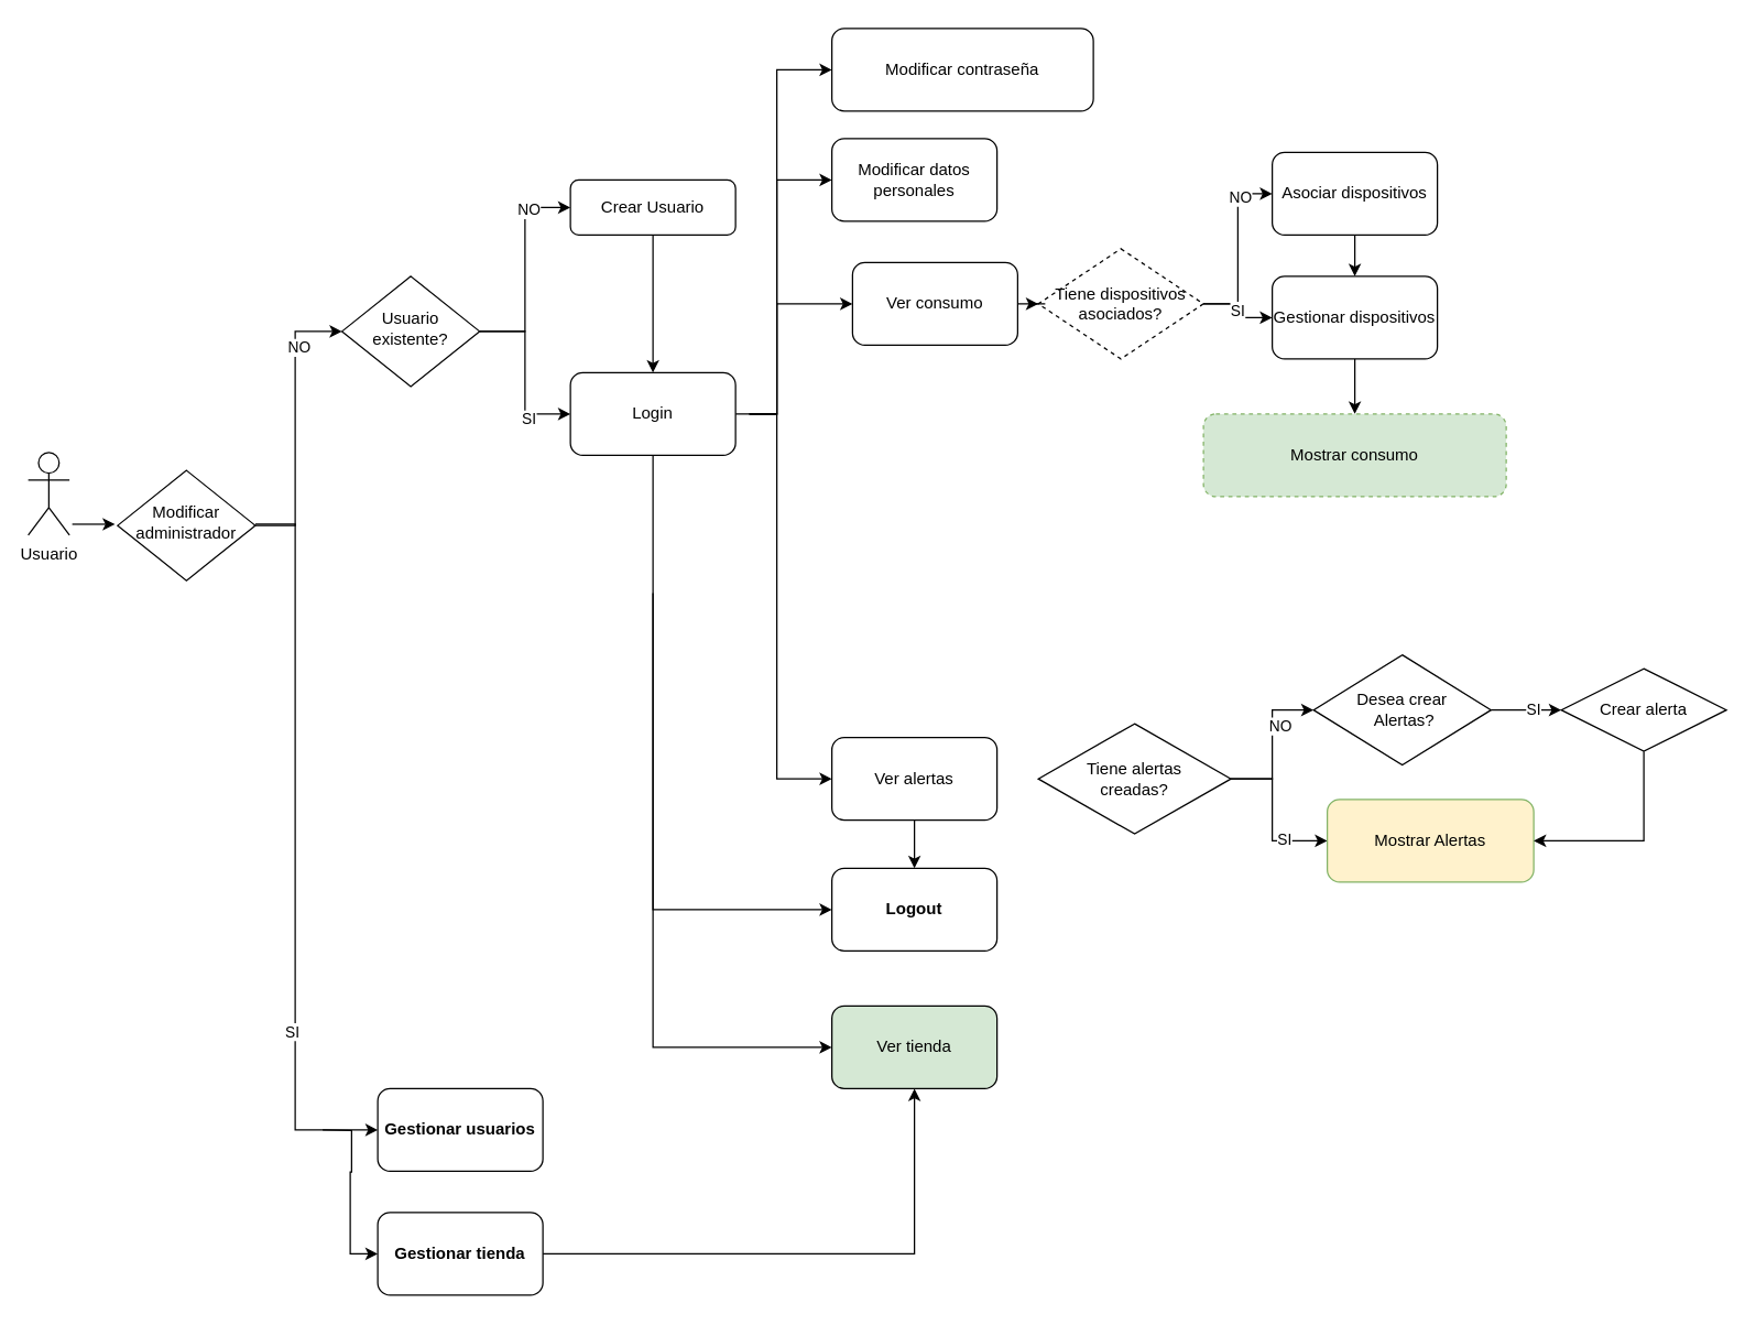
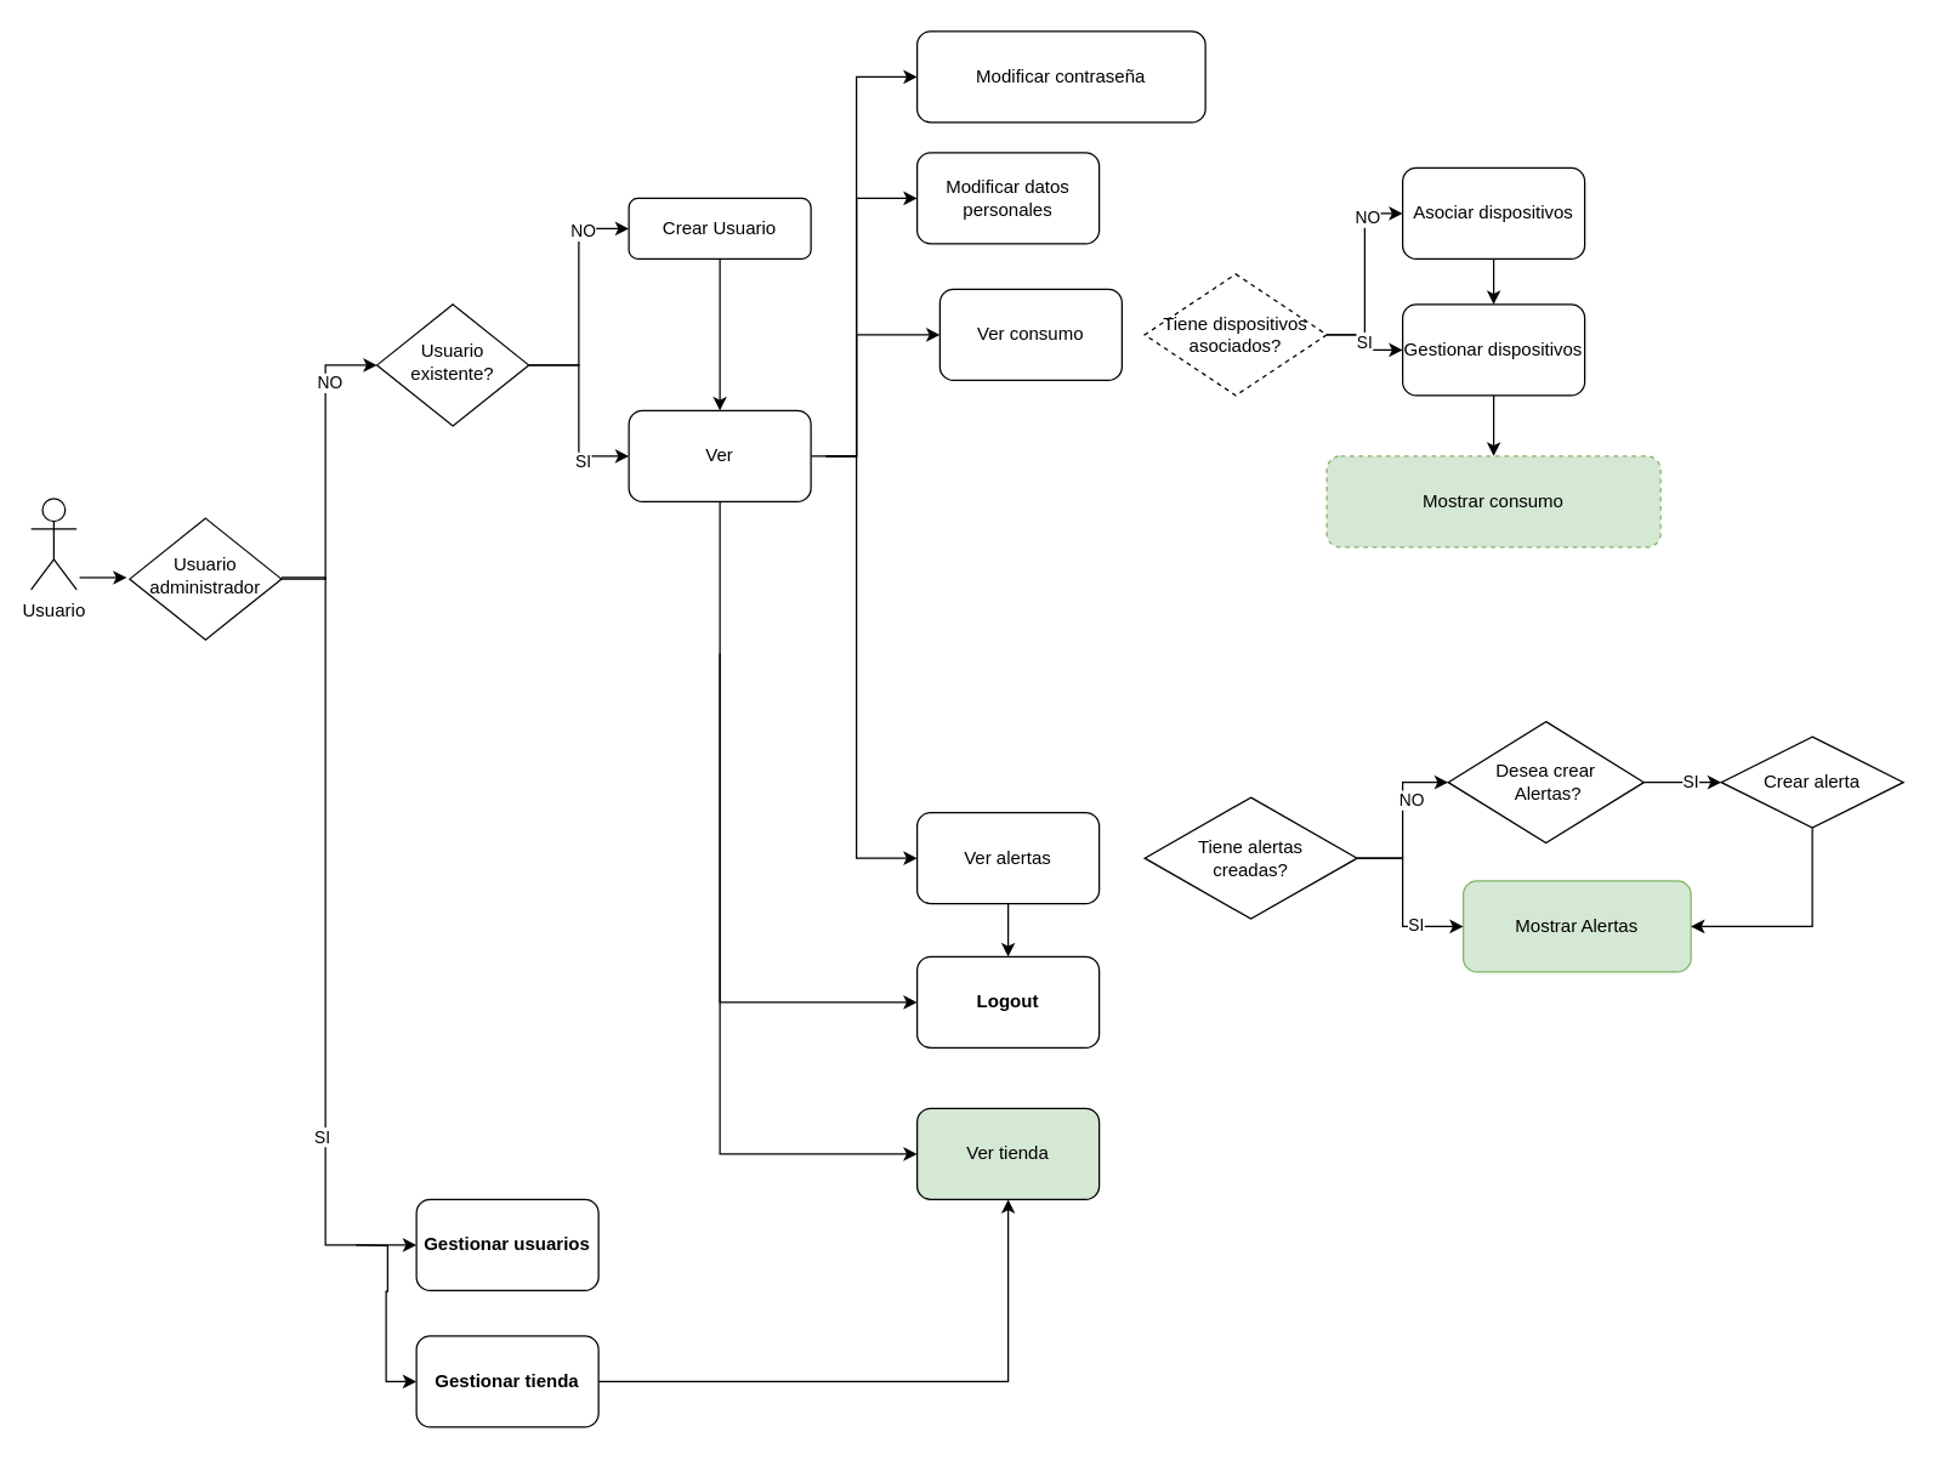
  <mxCell id="0" />
  <mxCell id="1" parent="0" />
  <mxCell id="2" style="edgeStyle=orthogonalEdgeStyle;rounded=0;orthogonalLoop=1;jettySize=auto;html=1;" parent="1" source="6" target="13" edge="1"><mxGeometry relative="1" as="geometry" /></mxCell>
  <mxCell id="3" value="SI" style="edgeLabel;html=1;align=center;verticalAlign=middle;resizable=0;points=[];" parent="2" vertex="1" connectable="0"><mxGeometry x="0.5" y="-3" relative="1" as="geometry"><mxPoint as="offset" /></mxGeometry></mxCell>
  <mxCell id="4" style="edgeStyle=orthogonalEdgeStyle;rounded=0;orthogonalLoop=1;jettySize=auto;html=1;entryX=0;entryY=0.5;entryDx=0;entryDy=0;" parent="1" source="6" target="9" edge="1"><mxGeometry relative="1" as="geometry" /></mxCell>
  <mxCell id="5" value="NO" style="edgeLabel;html=1;align=center;verticalAlign=middle;resizable=0;points=[];" parent="4" vertex="1" connectable="0"><mxGeometry x="0.56" y="-2" relative="1" as="geometry"><mxPoint as="offset" /></mxGeometry></mxCell>
  <mxCell id="6" value="&lt;font style=&quot;vertical-align: inherit;&quot;&gt;&lt;font style=&quot;vertical-align: inherit;&quot;&gt;Usuario existente?&lt;/font&gt;&lt;/font&gt;" style="rhombus;whiteSpace=wrap;html=1;shadow=0;fontFamily=Helvetica;fontSize=12;align=center;strokeWidth=1;spacing=6;spacingTop=-4;" parent="1" vertex="1"><mxGeometry x="248" y="200" width="100" height="80" as="geometry" /></mxCell>
  <mxCell id="7" style="edgeStyle=orthogonalEdgeStyle;rounded=0;orthogonalLoop=1;jettySize=auto;html=1;" parent="1" edge="1"><mxGeometry relative="1" as="geometry"><mxPoint x="52" y="380.067" as="sourcePoint" /><mxPoint x="83.083" y="380.067" as="targetPoint" /></mxGeometry></mxCell>
  <mxCell id="8" style="edgeStyle=orthogonalEdgeStyle;rounded=0;orthogonalLoop=1;jettySize=auto;html=1;entryX=0.5;entryY=0;entryDx=0;entryDy=0;" parent="1" source="9" target="13" edge="1"><mxGeometry relative="1" as="geometry" /></mxCell>
  <mxCell id="9" value="Crear Usuario" style="rounded=1;whiteSpace=wrap;html=1;fontSize=12;glass=0;strokeWidth=1;shadow=0;" parent="1" vertex="1"><mxGeometry x="414" y="130" width="120" height="40" as="geometry" /></mxCell>
  <mxCell id="10" value="Usuario" style="shape=umlActor;verticalLabelPosition=bottom;verticalAlign=top;html=1;outlineConnect=0;" parent="1" vertex="1"><mxGeometry x="20" y="328" width="30" height="60" as="geometry" /></mxCell>
  <mxCell id="11" style="edgeStyle=orthogonalEdgeStyle;rounded=0;orthogonalLoop=1;jettySize=auto;html=1;entryX=0;entryY=0.5;entryDx=0;entryDy=0;" parent="1" source="13" target="35" edge="1"><mxGeometry relative="1" as="geometry"><Array as="points"><mxPoint x="564" y="300" /><mxPoint x="564" y="220" /></Array></mxGeometry></mxCell>
  <mxCell id="12" style="edgeStyle=orthogonalEdgeStyle;rounded=0;orthogonalLoop=1;jettySize=auto;html=1;entryX=0;entryY=0.5;entryDx=0;entryDy=0;" parent="1" target="37" edge="1"><mxGeometry relative="1" as="geometry"><mxPoint x="544" y="300" as="sourcePoint" /><Array as="points"><mxPoint x="564" y="300" /><mxPoint x="564" y="565" /></Array></mxGeometry></mxCell>
- <mxCell id="13" value="Login" style="rounded=1;whiteSpace=wrap;html=1;" parent="1" vertex="1"><mxGeometry x="414" y="270" width="120" height="60" as="geometry" /></mxCell>
+ <mxCell id="13" value="Ver" style="rounded=1;whiteSpace=wrap;html=1;" parent="1" vertex="1"><mxGeometry x="414" y="270" width="120" height="60" as="geometry" /></mxCell>
  <mxCell id="14" style="edgeStyle=orthogonalEdgeStyle;rounded=0;orthogonalLoop=1;jettySize=auto;html=1;entryX=0;entryY=0.5;entryDx=0;entryDy=0;" parent="1" source="17" target="19" edge="1"><mxGeometry relative="1" as="geometry" /></mxCell>
  <mxCell id="15" value="NO" style="edgeLabel;html=1;align=center;verticalAlign=middle;resizable=0;points=[];" parent="14" vertex="1" connectable="0"><mxGeometry x="0.585" y="-1" relative="1" as="geometry"><mxPoint as="offset" /></mxGeometry></mxCell>
  <mxCell id="16" value="SI" style="edgeStyle=orthogonalEdgeStyle;rounded=0;orthogonalLoop=1;jettySize=auto;html=1;" parent="1" source="17" target="21" edge="1"><mxGeometry relative="1" as="geometry" /></mxCell>
  <mxCell id="17" value="Tiene dispositivos asociados?" style="rhombus;whiteSpace=wrap;html=1;dashed=1;" parent="1" vertex="1"><mxGeometry x="754" y="180" width="120" height="80" as="geometry" /></mxCell>
  <mxCell id="18" style="edgeStyle=orthogonalEdgeStyle;rounded=0;orthogonalLoop=1;jettySize=auto;html=1;entryX=0.5;entryY=0;entryDx=0;entryDy=0;" parent="1" source="19" target="21" edge="1"><mxGeometry relative="1" as="geometry" /></mxCell>
  <mxCell id="19" value="Asociar dispositivos" style="rounded=1;whiteSpace=wrap;html=1;" parent="1" vertex="1"><mxGeometry x="924" y="110" width="120" height="60" as="geometry" /></mxCell>
  <mxCell id="20" value="" style="edgeStyle=orthogonalEdgeStyle;rounded=0;orthogonalLoop=1;jettySize=auto;html=1;" parent="1" source="21" target="22" edge="1"><mxGeometry relative="1" as="geometry" /></mxCell>
  <mxCell id="21" value="Gestionar dispositivos" style="rounded=1;whiteSpace=wrap;html=1;" parent="1" vertex="1"><mxGeometry x="924" y="200" width="120" height="60" as="geometry" /></mxCell>
  <mxCell id="22" value="Mostrar consumo" style="whiteSpace=wrap;html=1;rounded=1;fillColor=#d5e8d4;strokeColor=#82b366;dashed=1;" parent="1" vertex="1"><mxGeometry x="874" y="300" width="220" height="60" as="geometry" /></mxCell>
  <mxCell id="23" style="edgeStyle=orthogonalEdgeStyle;rounded=0;orthogonalLoop=1;jettySize=auto;html=1;entryX=0;entryY=0.5;entryDx=0;entryDy=0;" parent="1" source="27" target="28" edge="1"><mxGeometry relative="1" as="geometry"><Array as="points"><mxPoint x="924" y="565" /><mxPoint x="924" y="610" /></Array></mxGeometry></mxCell>
  <mxCell id="24" value="SI" style="edgeLabel;html=1;align=center;verticalAlign=middle;resizable=0;points=[];" parent="23" vertex="1" connectable="0"><mxGeometry x="0.44" y="3" relative="1" as="geometry"><mxPoint y="1" as="offset" /></mxGeometry></mxCell>
  <mxCell id="25" style="edgeStyle=orthogonalEdgeStyle;rounded=0;orthogonalLoop=1;jettySize=auto;html=1;entryX=0;entryY=0.5;entryDx=0;entryDy=0;" parent="1" source="27" target="31" edge="1"><mxGeometry relative="1" as="geometry" /></mxCell>
  <mxCell id="26" value="NO" style="edgeLabel;html=1;align=center;verticalAlign=middle;resizable=0;points=[];" parent="25" vertex="1" connectable="0"><mxGeometry x="0.248" y="-5" relative="1" as="geometry"><mxPoint as="offset" /></mxGeometry></mxCell>
  <mxCell id="27" value="Tiene alertas &lt;br&gt;creadas?" style="rhombus;whiteSpace=wrap;html=1;" parent="1" vertex="1"><mxGeometry x="754" y="525" width="140" height="80" as="geometry" /></mxCell>
- <mxCell id="28" value="Mostrar Alertas" style="rounded=1;whiteSpace=wrap;html=1;fillColor=#fff2cc;strokeColor=#82b366;" parent="1" vertex="1"><mxGeometry x="964" y="580" width="150" height="60" as="geometry" /></mxCell>
+ <mxCell id="28" value="Mostrar Alertas" style="rounded=1;whiteSpace=wrap;html=1;fillColor=#d5e8d4;strokeColor=#82b366;" parent="1" vertex="1"><mxGeometry x="964" y="580" width="150" height="60" as="geometry" /></mxCell>
  <mxCell id="29" style="edgeStyle=orthogonalEdgeStyle;rounded=0;orthogonalLoop=1;jettySize=auto;html=1;" parent="1" source="31" target="33" edge="1"><mxGeometry relative="1" as="geometry" /></mxCell>
  <mxCell id="30" value="SI" style="edgeLabel;html=1;align=center;verticalAlign=middle;resizable=0;points=[];" parent="29" vertex="1" connectable="0"><mxGeometry x="0.131" y="1" relative="1" as="geometry"><mxPoint x="1" as="offset" /></mxGeometry></mxCell>
  <mxCell id="31" value="Desea crear&lt;br&gt;&amp;nbsp;Alertas?" style="rhombus;whiteSpace=wrap;html=1;" parent="1" vertex="1"><mxGeometry x="954" y="475" width="129" height="80" as="geometry" /></mxCell>
  <mxCell id="32" style="edgeStyle=orthogonalEdgeStyle;rounded=0;orthogonalLoop=1;jettySize=auto;html=1;entryX=1;entryY=0.5;entryDx=0;entryDy=0;" parent="1" source="33" target="28" edge="1"><mxGeometry relative="1" as="geometry"><Array as="points"><mxPoint x="1194" y="610" /></Array></mxGeometry></mxCell>
  <mxCell id="33" value="Crear alerta" style="rhombus;whiteSpace=wrap;html=1;" parent="1" vertex="1"><mxGeometry x="1134" y="485" width="120" height="60" as="geometry" /></mxCell>
- <mxCell id="34" style="edgeStyle=orthogonalEdgeStyle;rounded=0;orthogonalLoop=1;jettySize=auto;html=1;exitX=1;exitY=0.5;exitDx=0;exitDy=0;" parent="1" source="35" target="17" edge="1"><mxGeometry relative="1" as="geometry" /></mxCell>
  <mxCell id="35" value="Ver consumo" style="rounded=1;whiteSpace=wrap;html=1;" parent="1" vertex="1"><mxGeometry x="619" y="190" width="120" height="60" as="geometry" /></mxCell>
  <mxCell id="36" value="" style="edgeStyle=orthogonalEdgeStyle;rounded=0;orthogonalLoop=1;jettySize=auto;html=1;" parent="1" source="37" target="38" edge="1"><mxGeometry relative="1" as="geometry" /></mxCell>
  <mxCell id="37" value="Ver alertas" style="rounded=1;whiteSpace=wrap;html=1;" parent="1" vertex="1"><mxGeometry x="604" y="535" width="120" height="60" as="geometry" /></mxCell>
  <mxCell id="38" value="&lt;b&gt;&lt;font style=&quot;vertical-align: inherit;&quot;&gt;&lt;font style=&quot;vertical-align: inherit;&quot;&gt;&lt;font style=&quot;vertical-align: inherit;&quot;&gt;&lt;font style=&quot;vertical-align: inherit;&quot;&gt;Logout&lt;/font&gt;&lt;/font&gt;&lt;/font&gt;&lt;/font&gt;&lt;/b&gt;" style="rounded=1;whiteSpace=wrap;html=1;" vertex="1" parent="1"><mxGeometry x="604" y="630" width="120" height="60" as="geometry" /></mxCell>
  <mxCell id="39" style="edgeStyle=orthogonalEdgeStyle;rounded=0;orthogonalLoop=1;jettySize=auto;html=1;entryX=0;entryY=0.5;entryDx=0;entryDy=0;" edge="1" parent="1" target="38"><mxGeometry relative="1" as="geometry"><mxPoint x="474" y="330" as="sourcePoint" /><mxPoint x="524" y="740" as="targetPoint" /><Array as="points"><mxPoint x="474" y="660" /></Array></mxGeometry></mxCell>
- <mxCell id="40" value="&lt;font style=&quot;vertical-align: inherit;&quot;&gt;&lt;font style=&quot;vertical-align: inherit;&quot;&gt;&lt;font style=&quot;vertical-align: inherit;&quot;&gt;&lt;font style=&quot;vertical-align: inherit;&quot;&gt;Modificar administrador&lt;/font&gt;&lt;/font&gt;&lt;/font&gt;&lt;/font&gt;" style="rhombus;whiteSpace=wrap;html=1;shadow=0;fontFamily=Helvetica;fontSize=12;align=center;strokeWidth=1;spacing=6;spacingTop=-4;" vertex="1" parent="1"><mxGeometry x="85" y="341" width="100" height="80" as="geometry" /></mxCell>
+ <mxCell id="40" value="&lt;font style=&quot;vertical-align: inherit;&quot;&gt;&lt;font style=&quot;vertical-align: inherit;&quot;&gt;&lt;font style=&quot;vertical-align: inherit;&quot;&gt;&lt;font style=&quot;vertical-align: inherit;&quot;&gt;Usuario administrador&lt;/font&gt;&lt;/font&gt;&lt;/font&gt;&lt;/font&gt;" style="rhombus;whiteSpace=wrap;html=1;shadow=0;fontFamily=Helvetica;fontSize=12;align=center;strokeWidth=1;spacing=6;spacingTop=-4;" vertex="1" parent="1"><mxGeometry x="85" y="341" width="100" height="80" as="geometry" /></mxCell>
  <mxCell id="41" style="edgeStyle=orthogonalEdgeStyle;rounded=0;orthogonalLoop=1;jettySize=auto;html=1;" edge="1" parent="1"><mxGeometry relative="1" as="geometry"><mxPoint x="184" y="381" as="sourcePoint" /><mxPoint x="248" y="240" as="targetPoint" /><Array as="points"><mxPoint x="184" y="381" /><mxPoint x="214" y="381" /><mxPoint x="214" y="240" /><mxPoint x="248" y="240" /></Array></mxGeometry></mxCell>
  <mxCell id="42" value="NO" style="edgeLabel;html=1;align=center;verticalAlign=middle;resizable=0;points=[];" vertex="1" connectable="0" parent="41"><mxGeometry x="0.56" y="-2" relative="1" as="geometry"><mxPoint as="offset" /></mxGeometry></mxCell>
  <mxCell id="43" style="edgeStyle=orthogonalEdgeStyle;rounded=0;orthogonalLoop=1;jettySize=auto;html=1;entryX=0;entryY=0.5;entryDx=0;entryDy=0;" edge="1" parent="1" target="46"><mxGeometry relative="1" as="geometry"><mxPoint x="185" y="380" as="sourcePoint" /><mxPoint x="214" y="850" as="targetPoint" /><Array as="points"><mxPoint x="214" y="380" /><mxPoint x="214" y="820" /></Array></mxGeometry></mxCell>
  <mxCell id="44" value="SI" style="edgeLabel;html=1;align=center;verticalAlign=middle;resizable=0;points=[];" vertex="1" connectable="0" parent="43"><mxGeometry x="0.5" y="-3" relative="1" as="geometry"><mxPoint as="offset" /></mxGeometry></mxCell>
  <mxCell id="45" style="edgeStyle=orthogonalEdgeStyle;rounded=0;orthogonalLoop=1;jettySize=auto;html=1;entryX=0;entryY=0.5;entryDx=0;entryDy=0;" edge="1" parent="1" target="54"><mxGeometry relative="1" as="geometry"><mxPoint x="234" y="820" as="sourcePoint" /></mxGeometry></mxCell>
  <mxCell id="46" value="&lt;b&gt;&lt;font style=&quot;vertical-align: inherit;&quot;&gt;&lt;font style=&quot;vertical-align: inherit;&quot;&gt;Gestionar usuarios&lt;/font&gt;&lt;/font&gt;&lt;/b&gt;" style="rounded=1;whiteSpace=wrap;html=1;" vertex="1" parent="1"><mxGeometry x="274" y="790" width="120" height="60" as="geometry" /></mxCell>
  <mxCell id="47" value="Modificar datos personales" style="rounded=1;whiteSpace=wrap;html=1;" vertex="1" parent="1"><mxGeometry x="604" y="100" width="120" height="60" as="geometry" /></mxCell>
  <mxCell id="48" style="edgeStyle=orthogonalEdgeStyle;rounded=0;orthogonalLoop=1;jettySize=auto;html=1;entryX=0;entryY=0.5;entryDx=0;entryDy=0;" edge="1" parent="1" target="47"><mxGeometry relative="1" as="geometry"><mxPoint x="544" y="300" as="sourcePoint" /><mxPoint x="564" y="119.93" as="targetPoint" /><Array as="points"><mxPoint x="564" y="300" /><mxPoint x="564" y="130" /></Array></mxGeometry></mxCell>
  <mxCell id="49" value="Modificar contraseña" style="rounded=1;whiteSpace=wrap;html=1;" vertex="1" parent="1"><mxGeometry x="604" y="20" width="190" height="60" as="geometry" /></mxCell>
  <mxCell id="50" style="edgeStyle=orthogonalEdgeStyle;rounded=0;orthogonalLoop=1;jettySize=auto;html=1;entryX=0;entryY=0.5;entryDx=0;entryDy=0;" edge="1" parent="1" target="49"><mxGeometry relative="1" as="geometry"><mxPoint x="544" y="300" as="sourcePoint" /><mxPoint x="604" y="130" as="targetPoint" /><Array as="points"><mxPoint x="564" y="300" /><mxPoint x="564" y="50" /></Array></mxGeometry></mxCell>
  <mxCell id="51" value="Ver tienda" style="rounded=1;whiteSpace=wrap;html=1;fillColor=#d5e8d4;" vertex="1" parent="1"><mxGeometry x="604" y="730" width="120" height="60" as="geometry" /></mxCell>
  <mxCell id="52" style="edgeStyle=orthogonalEdgeStyle;rounded=0;orthogonalLoop=1;jettySize=auto;html=1;entryX=0;entryY=0.5;entryDx=0;entryDy=0;" edge="1" parent="1"><mxGeometry relative="1" as="geometry"><mxPoint x="474" y="430" as="sourcePoint" /><mxPoint x="604" y="760" as="targetPoint" /><Array as="points"><mxPoint x="474" y="760" /></Array></mxGeometry></mxCell>
  <mxCell id="53" style="edgeStyle=orthogonalEdgeStyle;rounded=0;orthogonalLoop=1;jettySize=auto;html=1;entryX=0.5;entryY=1;entryDx=0;entryDy=0;" edge="1" parent="1" source="54" target="51"><mxGeometry relative="1" as="geometry"><mxPoint x="674" y="910" as="targetPoint" /></mxGeometry></mxCell>
  <mxCell id="54" value="&lt;b&gt;&lt;font style=&quot;vertical-align: inherit;&quot;&gt;&lt;font style=&quot;vertical-align: inherit;&quot;&gt;Gestionar tienda&lt;/font&gt;&lt;/font&gt;&lt;/b&gt;" style="rounded=1;whiteSpace=wrap;html=1;" vertex="1" parent="1"><mxGeometry x="274" y="880" width="120" height="60" as="geometry" /></mxCell>
